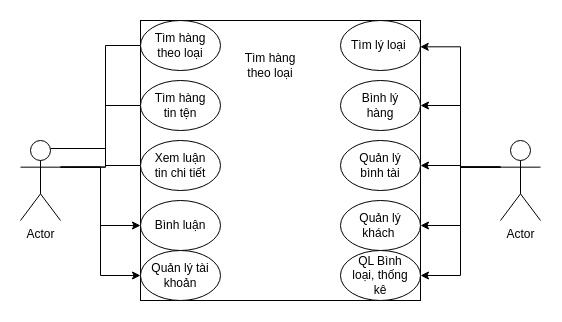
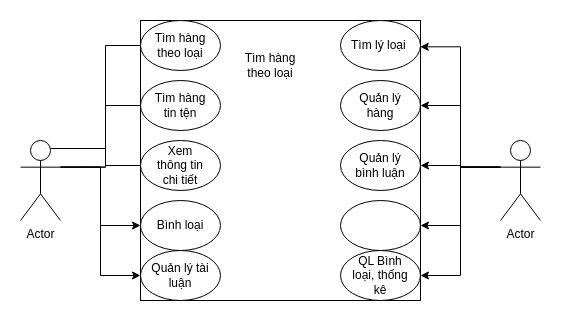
  <mxCell id="0" />
  <mxCell id="1" parent="0" />
  <mxCell id="2" style="edgeStyle=orthogonalEdgeStyle;rounded=0;orthogonalLoop=1;jettySize=auto;html=1;exitX=0.75;exitY=0.1;exitDx=0;exitDy=0;exitPerimeter=0;entryX=0;entryY=0.5;entryDx=0;entryDy=0;" edge="1" parent="1" source="7" target="26"><mxGeometry relative="1" as="geometry" /></mxCell>
  <mxCell id="3" style="edgeStyle=orthogonalEdgeStyle;rounded=0;orthogonalLoop=1;jettySize=auto;html=1;exitX=1;exitY=0.333;exitDx=0;exitDy=0;exitPerimeter=0;entryX=0;entryY=0.5;entryDx=0;entryDy=0;" edge="1" parent="1" source="7" target="25"><mxGeometry relative="1" as="geometry" /></mxCell>
  <mxCell id="4" style="edgeStyle=orthogonalEdgeStyle;rounded=0;orthogonalLoop=1;jettySize=auto;html=1;exitX=1;exitY=0.333;exitDx=0;exitDy=0;exitPerimeter=0;entryX=0;entryY=0.5;entryDx=0;entryDy=0;" edge="1" parent="1" source="7" target="27"><mxGeometry relative="1" as="geometry" /></mxCell>
  <mxCell id="5" style="edgeStyle=orthogonalEdgeStyle;rounded=0;orthogonalLoop=1;jettySize=auto;html=1;exitX=1;exitY=0.333;exitDx=0;exitDy=0;exitPerimeter=0;entryX=0;entryY=0.5;entryDx=0;entryDy=0;" edge="1" parent="1" source="7" target="21"><mxGeometry relative="1" as="geometry" /></mxCell>
  <mxCell id="6" style="edgeStyle=orthogonalEdgeStyle;rounded=0;orthogonalLoop=1;jettySize=auto;html=1;exitX=1;exitY=0.333;exitDx=0;exitDy=0;exitPerimeter=0;entryX=0;entryY=0.5;entryDx=0;entryDy=0;" edge="1" parent="1" source="7" target="24"><mxGeometry relative="1" as="geometry" /></mxCell>
  <mxCell id="7" value="Actor" style="shape=umlActor;verticalLabelPosition=bottom;verticalAlign=top;html=1;outlineConnect=0;" vertex="1" parent="1"><mxGeometry x="20" y="140" width="40" height="80" as="geometry" /></mxCell>
  <mxCell id="8" value="" style="whiteSpace=wrap;html=1;aspect=fixed;" vertex="1" parent="1"><mxGeometry x="140" y="20" width="280" height="280" as="geometry" /></mxCell>
  <mxCell id="9" style="edgeStyle=orthogonalEdgeStyle;rounded=0;orthogonalLoop=1;jettySize=auto;html=1;exitX=0;exitY=0.333;exitDx=0;exitDy=0;exitPerimeter=0;entryX=1;entryY=0.5;entryDx=0;entryDy=0;" edge="1" parent="1" source="13" target="17"><mxGeometry relative="1" as="geometry" /></mxCell>
  <mxCell id="10" style="edgeStyle=orthogonalEdgeStyle;rounded=0;orthogonalLoop=1;jettySize=auto;html=1;exitX=0;exitY=0.333;exitDx=0;exitDy=0;exitPerimeter=0;entryX=1;entryY=0.5;entryDx=0;entryDy=0;" edge="1" parent="1" source="13" target="18"><mxGeometry relative="1" as="geometry" /></mxCell>
  <mxCell id="11" style="edgeStyle=orthogonalEdgeStyle;rounded=0;orthogonalLoop=1;jettySize=auto;html=1;exitX=0;exitY=0.333;exitDx=0;exitDy=0;exitPerimeter=0;entryX=1;entryY=0.5;entryDx=0;entryDy=0;" edge="1" parent="1" source="13" target="19"><mxGeometry relative="1" as="geometry" /></mxCell>
  <mxCell id="12" style="edgeStyle=orthogonalEdgeStyle;rounded=0;orthogonalLoop=1;jettySize=auto;html=1;exitX=0;exitY=0.333;exitDx=0;exitDy=0;exitPerimeter=0;entryX=1;entryY=0.5;entryDx=0;entryDy=0;" edge="1" parent="1" source="13" target="20"><mxGeometry relative="1" as="geometry" /></mxCell>
  <mxCell id="13" value="Actor" style="shape=umlActor;verticalLabelPosition=bottom;verticalAlign=top;html=1;outlineConnect=0;" vertex="1" parent="1"><mxGeometry x="500" y="140" width="40" height="80" as="geometry" /></mxCell>
  <mxCell id="14" value="" style="ellipse;whiteSpace=wrap;html=1;" vertex="1" parent="1"><mxGeometry x="140" y="20" width="80" height="50" as="geometry" /></mxCell>
  <mxCell id="15" value="Tìm hàng theo loại" style="text;html=1;align=center;verticalAlign=middle;whiteSpace=wrap;rounded=0;" vertex="1" parent="1"><mxGeometry x="240" y="50" width="60" height="30" as="geometry" /></mxCell>
  <mxCell id="16" value="" style="ellipse;whiteSpace=wrap;html=1;" vertex="1" parent="1"><mxGeometry x="340" y="20" width="80" height="50" as="geometry" /></mxCell>
  <mxCell id="17" value="" style="ellipse;whiteSpace=wrap;html=1;" vertex="1" parent="1"><mxGeometry x="340" y="80" width="80" height="50" as="geometry" /></mxCell>
  <mxCell id="18" value="" style="ellipse;whiteSpace=wrap;html=1;" vertex="1" parent="1"><mxGeometry x="340" y="140" width="80" height="50" as="geometry" /></mxCell>
  <mxCell id="19" value="" style="ellipse;whiteSpace=wrap;html=1;" vertex="1" parent="1"><mxGeometry x="340" y="200" width="80" height="50" as="geometry" /></mxCell>
  <mxCell id="20" value="" style="ellipse;whiteSpace=wrap;html=1;" vertex="1" parent="1"><mxGeometry x="340" y="250" width="80" height="50" as="geometry" /></mxCell>
  <mxCell id="21" value="" style="ellipse;whiteSpace=wrap;html=1;" vertex="1" parent="1"><mxGeometry x="140" y="200" width="80" height="50" as="geometry" /></mxCell>
  <mxCell id="22" value="" style="ellipse;whiteSpace=wrap;html=1;" vertex="1" parent="1"><mxGeometry x="140" y="140" width="80" height="50" as="geometry" /></mxCell>
  <mxCell id="23" value="" style="ellipse;whiteSpace=wrap;html=1;" vertex="1" parent="1"><mxGeometry x="140" y="80" width="80" height="50" as="geometry" /></mxCell>
  <mxCell id="24" value="" style="ellipse;whiteSpace=wrap;html=1;" vertex="1" parent="1"><mxGeometry x="140" y="250" width="80" height="50" as="geometry" /></mxCell>
  <mxCell id="25" value="Tìm hàng tin tện" style="text;html=1;align=center;verticalAlign=middle;whiteSpace=wrap;rounded=0;" vertex="1" parent="1"><mxGeometry x="150" y="90" width="60" height="30" as="geometry" /></mxCell>
  <mxCell id="26" value="Tìm hàng theo loại" style="text;html=1;align=center;verticalAlign=middle;whiteSpace=wrap;rounded=0;" vertex="1" parent="1"><mxGeometry x="150" y="30" width="60" height="30" as="geometry" /></mxCell>
- <mxCell id="27" value="Xem luận tin chi tiết" style="text;html=1;align=center;verticalAlign=middle;whiteSpace=wrap;rounded=0;" vertex="1" parent="1"><mxGeometry x="150" y="150" width="60" height="30" as="geometry" /></mxCell>
- <mxCell id="28" value="Bình luận" style="text;html=1;align=center;verticalAlign=middle;whiteSpace=wrap;rounded=0;" vertex="1" parent="1"><mxGeometry x="150" y="210" width="60" height="30" as="geometry" /></mxCell>
- <mxCell id="29" value="Quản lý tài khoản" style="text;html=1;align=center;verticalAlign=middle;whiteSpace=wrap;rounded=0;" vertex="1" parent="1"><mxGeometry x="150" y="260" width="60" height="30" as="geometry" /></mxCell>
+ <mxCell id="27" value="Xem thông tin chi tiết" style="text;html=1;align=center;verticalAlign=middle;whiteSpace=wrap;rounded=0;" vertex="1" parent="1"><mxGeometry x="150" y="150" width="60" height="30" as="geometry" /></mxCell>
+ <mxCell id="28" value="Bình loại" style="text;html=1;align=center;verticalAlign=middle;whiteSpace=wrap;rounded=0;" vertex="1" parent="1"><mxGeometry x="150" y="210" width="60" height="30" as="geometry" /></mxCell>
+ <mxCell id="29" value="Quản lý tài luận" style="text;html=1;align=center;verticalAlign=middle;whiteSpace=wrap;rounded=0;" vertex="1" parent="1"><mxGeometry x="150" y="260" width="60" height="30" as="geometry" /></mxCell>
  <mxCell id="30" value="Tìm lý loại&amp;nbsp;" style="text;html=1;align=center;verticalAlign=middle;whiteSpace=wrap;rounded=0;" vertex="1" parent="1"><mxGeometry x="350" y="30" width="60" height="30" as="geometry" /></mxCell>
- <mxCell id="31" value="Bình lý hàng" style="text;html=1;align=center;verticalAlign=middle;whiteSpace=wrap;rounded=0;" vertex="1" parent="1"><mxGeometry x="350" y="90" width="60" height="30" as="geometry" /></mxCell>
- <mxCell id="32" value="Quản lý bình tài" style="text;html=1;align=center;verticalAlign=middle;whiteSpace=wrap;rounded=0;" vertex="1" parent="1"><mxGeometry x="350" y="150" width="60" height="30" as="geometry" /></mxCell>
- <mxCell id="33" value="Quản lý khách&amp;nbsp;" style="text;html=1;align=center;verticalAlign=middle;whiteSpace=wrap;rounded=0;" vertex="1" parent="1"><mxGeometry x="350" y="210" width="60" height="30" as="geometry" /></mxCell>
+ <mxCell id="31" value="Quản lý hàng" style="text;html=1;align=center;verticalAlign=middle;whiteSpace=wrap;rounded=0;" vertex="1" parent="1"><mxGeometry x="350" y="90" width="60" height="30" as="geometry" /></mxCell>
+ <mxCell id="32" value="Quản lý bình luận" style="text;html=1;align=center;verticalAlign=middle;whiteSpace=wrap;rounded=0;" vertex="1" parent="1"><mxGeometry x="350" y="150" width="60" height="30" as="geometry" /></mxCell>
  <mxCell id="34" value="QL Bình loại, thống kê" style="text;html=1;align=center;verticalAlign=middle;whiteSpace=wrap;rounded=0;" vertex="1" parent="1"><mxGeometry x="350" y="260" width="60" height="30" as="geometry" /></mxCell>
  <mxCell id="35" style="edgeStyle=orthogonalEdgeStyle;rounded=0;orthogonalLoop=1;jettySize=auto;html=1;exitX=0;exitY=0.333;exitDx=0;exitDy=0;exitPerimeter=0;entryX=0.999;entryY=0.094;entryDx=0;entryDy=0;entryPerimeter=0;" edge="1" parent="1" source="13" target="8"><mxGeometry relative="1" as="geometry" /></mxCell>
